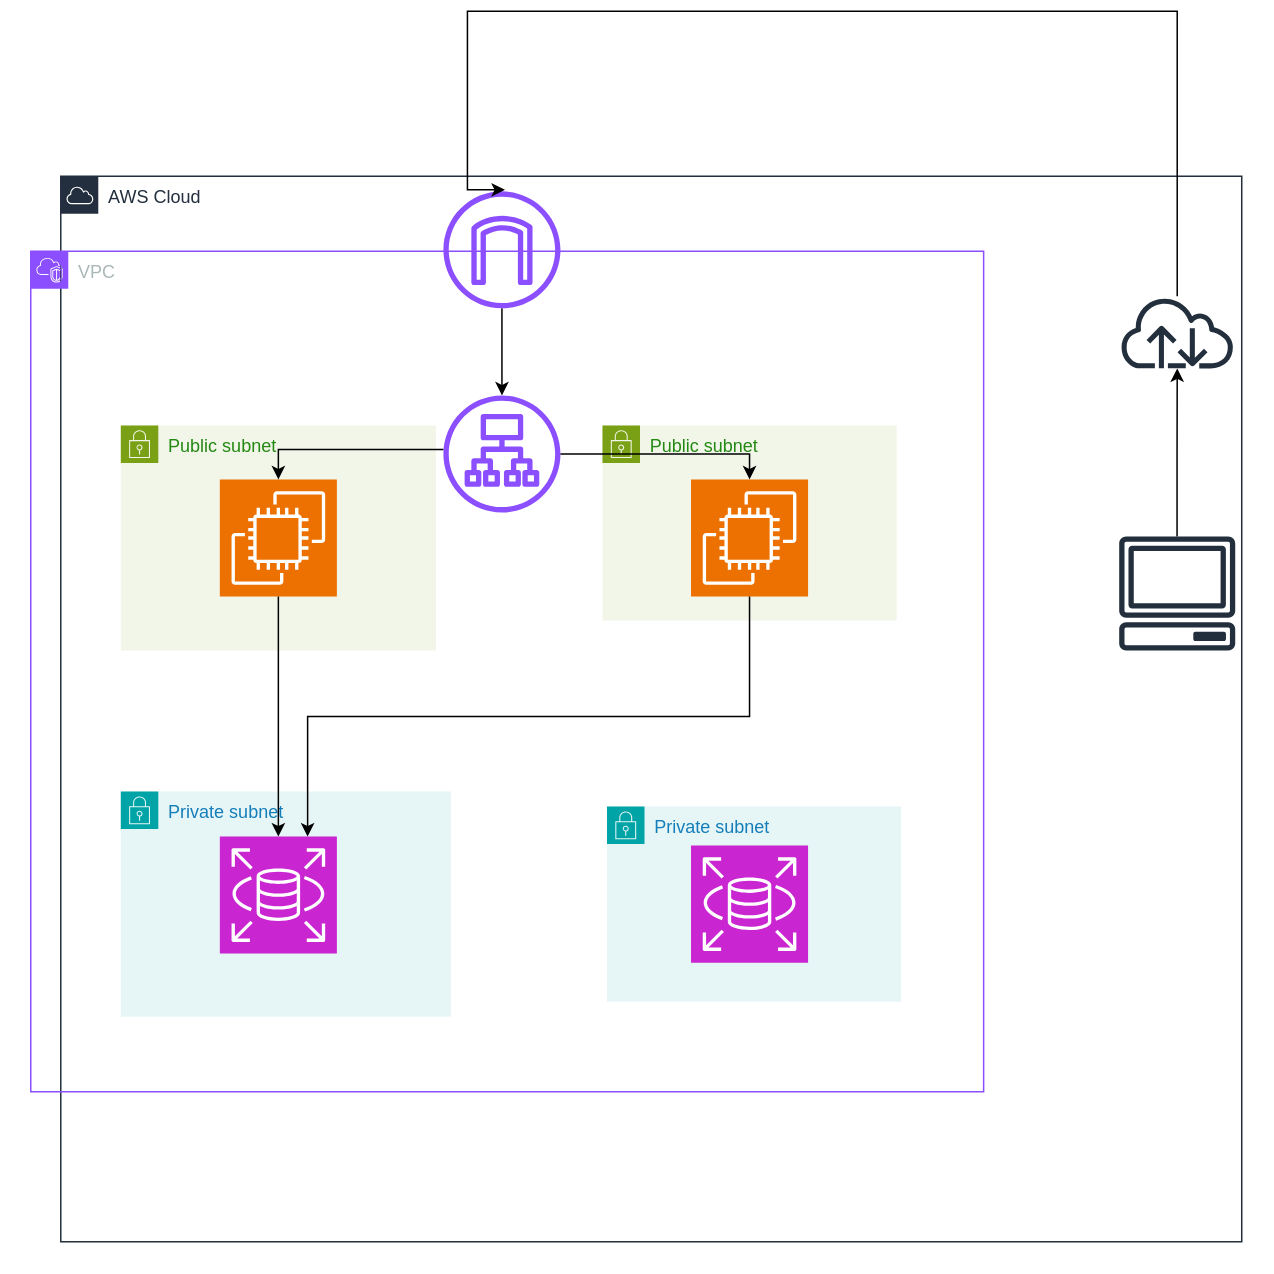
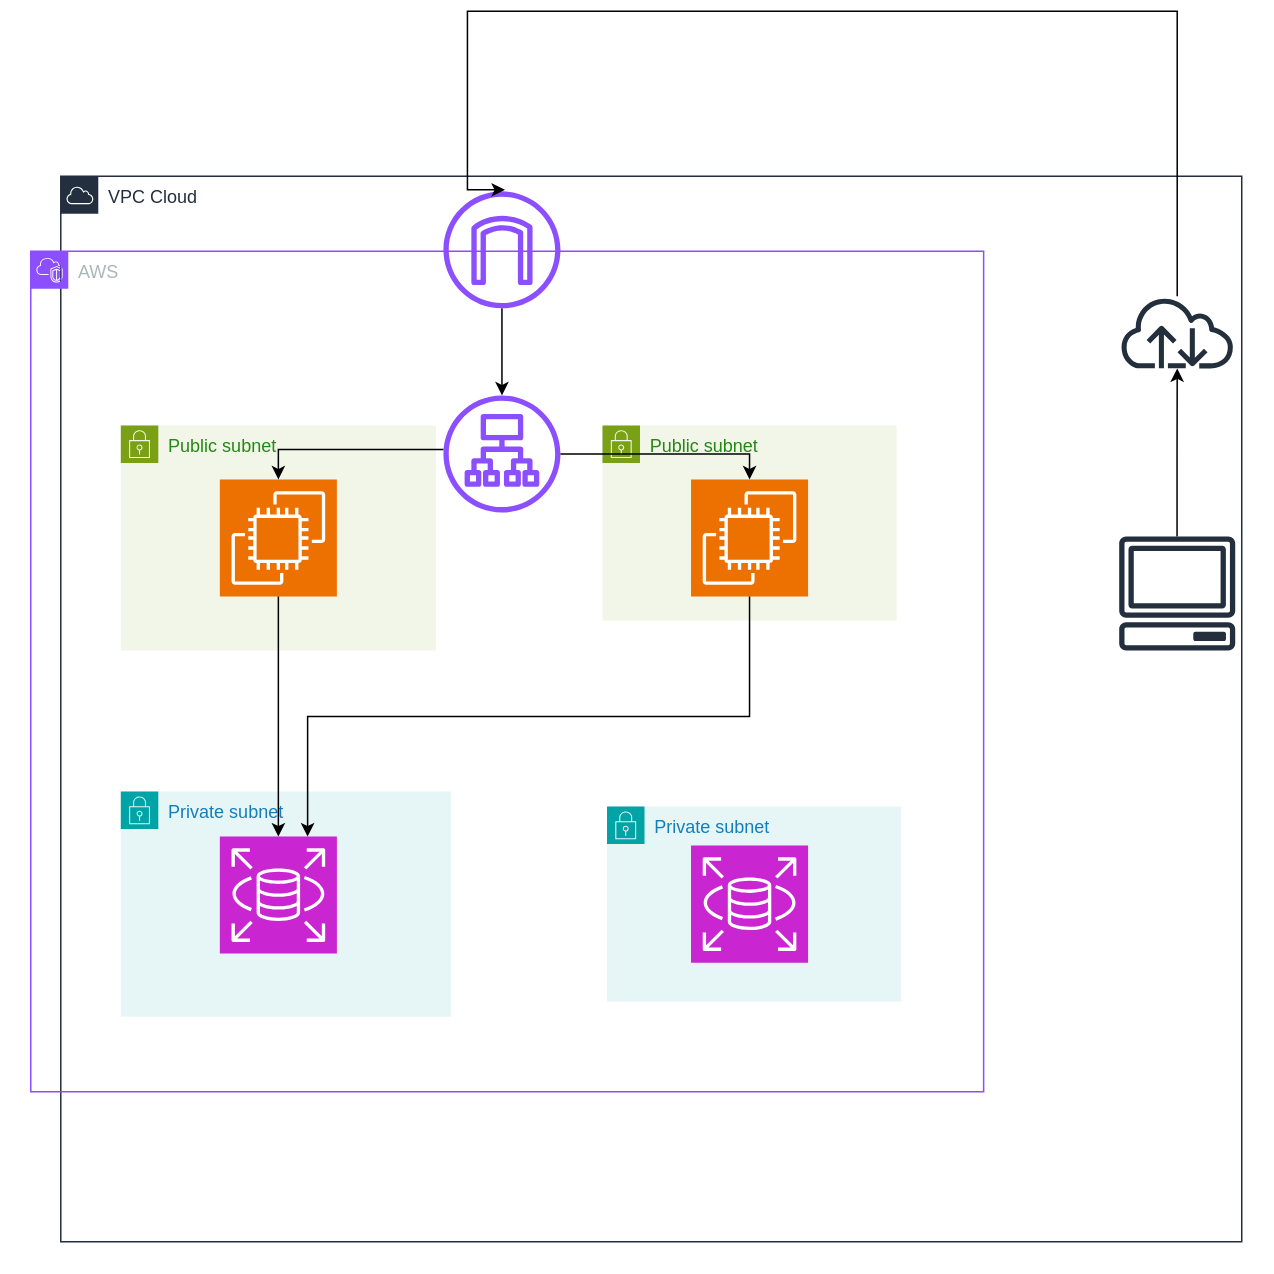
  <mxCell id="0" />
  <mxCell id="1" parent="0" />
- <mxCell id="2" value="AWS Cloud" style="points=[[0,0],[0.25,0],[0.5,0],[0.75,0],[1,0],[1,0.25],[1,0.5],[1,0.75],[1,1],[0.75,1],[0.5,1],[0.25,1],[0,1],[0,0.75],[0,0.5],[0,0.25]];outlineConnect=0;gradientColor=none;html=1;whiteSpace=wrap;fontSize=12;fontStyle=0;container=1;pointerEvents=0;collapsible=0;recursiveResize=0;shape=mxgraph.aws4.group;grIcon=mxgraph.aws4.group_aws_cloud;strokeColor=#232F3E;fillColor=none;verticalAlign=top;align=left;spacingLeft=30;fontColor=#232F3E;dashed=0;" parent="1" vertex="1"><mxGeometry x="40" y="20" width="787" height="710" as="geometry" /></mxCell>
- <mxCell id="3" value="VPC" style="points=[[0,0],[0.25,0],[0.5,0],[0.75,0],[1,0],[1,0.25],[1,0.5],[1,0.75],[1,1],[0.75,1],[0.5,1],[0.25,1],[0,1],[0,0.75],[0,0.5],[0,0.25]];outlineConnect=0;gradientColor=none;html=1;whiteSpace=wrap;fontSize=12;fontStyle=0;container=1;pointerEvents=0;collapsible=0;recursiveResize=0;shape=mxgraph.aws4.group;grIcon=mxgraph.aws4.group_vpc2;strokeColor=#8C4FFF;fillColor=none;verticalAlign=top;align=left;spacingLeft=30;fontColor=#AAB7B8;dashed=0;" parent="2" vertex="1"><mxGeometry x="-20" y="50" width="635" height="560" as="geometry" /></mxCell>
+ <mxCell id="2" value="VPC Cloud" style="points=[[0,0],[0.25,0],[0.5,0],[0.75,0],[1,0],[1,0.25],[1,0.5],[1,0.75],[1,1],[0.75,1],[0.5,1],[0.25,1],[0,1],[0,0.75],[0,0.5],[0,0.25]];outlineConnect=0;gradientColor=none;html=1;whiteSpace=wrap;fontSize=12;fontStyle=0;container=1;pointerEvents=0;collapsible=0;recursiveResize=0;shape=mxgraph.aws4.group;grIcon=mxgraph.aws4.group_aws_cloud;strokeColor=#232F3E;fillColor=none;verticalAlign=top;align=left;spacingLeft=30;fontColor=#232F3E;dashed=0;" parent="1" vertex="1"><mxGeometry x="40" y="20" width="787" height="710" as="geometry" /></mxCell>
+ <mxCell id="3" value="AWS" style="points=[[0,0],[0.25,0],[0.5,0],[0.75,0],[1,0],[1,0.25],[1,0.5],[1,0.75],[1,1],[0.75,1],[0.5,1],[0.25,1],[0,1],[0,0.75],[0,0.5],[0,0.25]];outlineConnect=0;gradientColor=none;html=1;whiteSpace=wrap;fontSize=12;fontStyle=0;container=1;pointerEvents=0;collapsible=0;recursiveResize=0;shape=mxgraph.aws4.group;grIcon=mxgraph.aws4.group_vpc2;strokeColor=#8C4FFF;fillColor=none;verticalAlign=top;align=left;spacingLeft=30;fontColor=#AAB7B8;dashed=0;" parent="2" vertex="1"><mxGeometry x="-20" y="50" width="635" height="560" as="geometry" /></mxCell>
  <mxCell id="4" value="Public subnet" style="points=[[0,0],[0.25,0],[0.5,0],[0.75,0],[1,0],[1,0.25],[1,0.5],[1,0.75],[1,1],[0.75,1],[0.5,1],[0.25,1],[0,1],[0,0.75],[0,0.5],[0,0.25]];outlineConnect=0;gradientColor=none;html=1;whiteSpace=wrap;fontSize=12;fontStyle=0;container=1;pointerEvents=0;collapsible=0;recursiveResize=0;shape=mxgraph.aws4.group;grIcon=mxgraph.aws4.group_security_group;grStroke=0;strokeColor=#7AA116;fillColor=#F2F6E8;verticalAlign=top;align=left;spacingLeft=30;fontColor=#248814;dashed=0;" parent="3" vertex="1"><mxGeometry x="60" y="116" width="210" height="150" as="geometry" /></mxCell>
  <mxCell id="5" value="" style="sketch=0;points=[[0,0,0],[0.25,0,0],[0.5,0,0],[0.75,0,0],[1,0,0],[0,1,0],[0.25,1,0],[0.5,1,0],[0.75,1,0],[1,1,0],[0,0.25,0],[0,0.5,0],[0,0.75,0],[1,0.25,0],[1,0.5,0],[1,0.75,0]];outlineConnect=0;fontColor=#232F3E;fillColor=#ED7100;strokeColor=#ffffff;dashed=0;verticalLabelPosition=bottom;verticalAlign=top;align=center;html=1;fontSize=12;fontStyle=0;aspect=fixed;shape=mxgraph.aws4.resourceIcon;resIcon=mxgraph.aws4.ec2;" parent="4" vertex="1"><mxGeometry x="66" y="36" width="78" height="78" as="geometry" /></mxCell>
  <mxCell id="6" value="Public subnet" style="points=[[0,0],[0.25,0],[0.5,0],[0.75,0],[1,0],[1,0.25],[1,0.5],[1,0.75],[1,1],[0.75,1],[0.5,1],[0.25,1],[0,1],[0,0.75],[0,0.5],[0,0.25]];outlineConnect=0;gradientColor=none;html=1;whiteSpace=wrap;fontSize=12;fontStyle=0;container=1;pointerEvents=0;collapsible=0;recursiveResize=0;shape=mxgraph.aws4.group;grIcon=mxgraph.aws4.group_security_group;grStroke=0;strokeColor=#7AA116;fillColor=#F2F6E8;verticalAlign=top;align=left;spacingLeft=30;fontColor=#248814;dashed=0;" parent="3" vertex="1"><mxGeometry x="381" y="116" width="196" height="130" as="geometry" /></mxCell>
  <mxCell id="7" value="" style="sketch=0;points=[[0,0,0],[0.25,0,0],[0.5,0,0],[0.75,0,0],[1,0,0],[0,1,0],[0.25,1,0],[0.5,1,0],[0.75,1,0],[1,1,0],[0,0.25,0],[0,0.5,0],[0,0.75,0],[1,0.25,0],[1,0.5,0],[1,0.75,0]];outlineConnect=0;fontColor=#232F3E;fillColor=#ED7100;strokeColor=#ffffff;dashed=0;verticalLabelPosition=bottom;verticalAlign=top;align=center;html=1;fontSize=12;fontStyle=0;aspect=fixed;shape=mxgraph.aws4.resourceIcon;resIcon=mxgraph.aws4.ec2;" parent="6" vertex="1"><mxGeometry x="59" y="36" width="78" height="78" as="geometry" /></mxCell>
  <mxCell id="8" style="edgeStyle=orthogonalEdgeStyle;rounded=0;orthogonalLoop=1;jettySize=auto;html=1;" parent="3" source="9" target="10" edge="1"><mxGeometry relative="1" as="geometry" /></mxCell>
  <mxCell id="9" value="" style="sketch=0;outlineConnect=0;fontColor=#232F3E;gradientColor=none;fillColor=#8C4FFF;strokeColor=none;dashed=0;verticalLabelPosition=bottom;verticalAlign=top;align=center;html=1;fontSize=12;fontStyle=0;aspect=fixed;pointerEvents=1;shape=mxgraph.aws4.internet_gateway;" parent="3" vertex="1"><mxGeometry x="275" y="-40" width="78" height="78" as="geometry" /></mxCell>
  <mxCell id="10" value="" style="sketch=0;outlineConnect=0;fontColor=#232F3E;gradientColor=none;fillColor=#8C4FFF;strokeColor=none;dashed=0;verticalLabelPosition=bottom;verticalAlign=top;align=center;html=1;fontSize=12;fontStyle=0;aspect=fixed;pointerEvents=1;shape=mxgraph.aws4.application_load_balancer;" parent="3" vertex="1"><mxGeometry x="275" y="96" width="78" height="78" as="geometry" /></mxCell>
  <mxCell id="11" value="Private subnet" style="points=[[0,0],[0.25,0],[0.5,0],[0.75,0],[1,0],[1,0.25],[1,0.5],[1,0.75],[1,1],[0.75,1],[0.5,1],[0.25,1],[0,1],[0,0.75],[0,0.5],[0,0.25]];outlineConnect=0;gradientColor=none;html=1;whiteSpace=wrap;fontSize=12;fontStyle=0;container=1;pointerEvents=0;collapsible=0;recursiveResize=0;shape=mxgraph.aws4.group;grIcon=mxgraph.aws4.group_security_group;grStroke=0;strokeColor=#00A4A6;fillColor=#E6F6F7;verticalAlign=top;align=left;spacingLeft=30;fontColor=#147EBA;dashed=0;" parent="3" vertex="1"><mxGeometry x="60" y="360" width="220" height="150" as="geometry" /></mxCell>
  <mxCell id="12" value="" style="sketch=0;points=[[0,0,0],[0.25,0,0],[0.5,0,0],[0.75,0,0],[1,0,0],[0,1,0],[0.25,1,0],[0.5,1,0],[0.75,1,0],[1,1,0],[0,0.25,0],[0,0.5,0],[0,0.75,0],[1,0.25,0],[1,0.5,0],[1,0.75,0]];outlineConnect=0;fontColor=#232F3E;fillColor=#C925D1;strokeColor=#ffffff;dashed=0;verticalLabelPosition=bottom;verticalAlign=top;align=center;html=1;fontSize=12;fontStyle=0;aspect=fixed;shape=mxgraph.aws4.resourceIcon;resIcon=mxgraph.aws4.rds;" parent="11" vertex="1"><mxGeometry x="66" y="30" width="78" height="78" as="geometry" /></mxCell>
  <mxCell id="13" value="Private subnet" style="points=[[0,0],[0.25,0],[0.5,0],[0.75,0],[1,0],[1,0.25],[1,0.5],[1,0.75],[1,1],[0.75,1],[0.5,1],[0.25,1],[0,1],[0,0.75],[0,0.5],[0,0.25]];outlineConnect=0;gradientColor=none;html=1;whiteSpace=wrap;fontSize=12;fontStyle=0;container=1;pointerEvents=0;collapsible=0;recursiveResize=0;shape=mxgraph.aws4.group;grIcon=mxgraph.aws4.group_security_group;grStroke=0;strokeColor=#00A4A6;fillColor=#E6F6F7;verticalAlign=top;align=left;spacingLeft=30;fontColor=#147EBA;dashed=0;" parent="3" vertex="1"><mxGeometry x="384" y="370" width="196" height="130" as="geometry" /></mxCell>
  <mxCell id="14" value="" style="sketch=0;points=[[0,0,0],[0.25,0,0],[0.5,0,0],[0.75,0,0],[1,0,0],[0,1,0],[0.25,1,0],[0.5,1,0],[0.75,1,0],[1,1,0],[0,0.25,0],[0,0.5,0],[0,0.75,0],[1,0.25,0],[1,0.5,0],[1,0.75,0]];outlineConnect=0;fontColor=#232F3E;fillColor=#C925D1;strokeColor=#ffffff;dashed=0;verticalLabelPosition=bottom;verticalAlign=top;align=center;html=1;fontSize=12;fontStyle=0;aspect=fixed;shape=mxgraph.aws4.resourceIcon;resIcon=mxgraph.aws4.rds;" parent="13" vertex="1"><mxGeometry x="56" y="26" width="78" height="78" as="geometry" /></mxCell>
  <mxCell id="15" style="edgeStyle=orthogonalEdgeStyle;rounded=0;orthogonalLoop=1;jettySize=auto;html=1;entryX=0.5;entryY=0;entryDx=0;entryDy=0;entryPerimeter=0;" parent="3" source="10" target="5" edge="1"><mxGeometry relative="1" as="geometry"><Array as="points"><mxPoint x="165" y="132" /></Array></mxGeometry></mxCell>
  <mxCell id="16" style="edgeStyle=orthogonalEdgeStyle;rounded=0;orthogonalLoop=1;jettySize=auto;html=1;entryX=0.5;entryY=0;entryDx=0;entryDy=0;entryPerimeter=0;" parent="3" source="10" target="7" edge="1"><mxGeometry relative="1" as="geometry"><Array as="points"><mxPoint x="479" y="135" /></Array></mxGeometry></mxCell>
  <mxCell id="17" style="edgeStyle=orthogonalEdgeStyle;rounded=0;orthogonalLoop=1;jettySize=auto;html=1;entryX=0.5;entryY=0;entryDx=0;entryDy=0;entryPerimeter=0;" parent="3" source="5" target="12" edge="1"><mxGeometry relative="1" as="geometry" /></mxCell>
  <mxCell id="18" style="edgeStyle=orthogonalEdgeStyle;rounded=0;orthogonalLoop=1;jettySize=auto;html=1;entryX=0.75;entryY=0;entryDx=0;entryDy=0;entryPerimeter=0;" parent="3" source="7" target="12" edge="1"><mxGeometry relative="1" as="geometry"><Array as="points"><mxPoint x="479" y="310" /><mxPoint x="185" y="310" /></Array></mxGeometry></mxCell>
  <mxCell id="19" value="" style="sketch=0;outlineConnect=0;fontColor=#232F3E;gradientColor=none;fillColor=#232F3D;strokeColor=none;dashed=0;verticalLabelPosition=bottom;verticalAlign=top;align=center;html=1;fontSize=12;fontStyle=0;aspect=fixed;pointerEvents=1;shape=mxgraph.aws4.internet;" parent="2" vertex="1"><mxGeometry x="705" y="80" width="78" height="48" as="geometry" /></mxCell>
  <mxCell id="20" style="edgeStyle=orthogonalEdgeStyle;rounded=0;orthogonalLoop=1;jettySize=auto;html=1;" parent="2" source="21" target="19" edge="1"><mxGeometry relative="1" as="geometry" /></mxCell>
  <mxCell id="21" value="" style="sketch=0;outlineConnect=0;fontColor=#232F3E;gradientColor=none;fillColor=#232F3D;strokeColor=none;dashed=0;verticalLabelPosition=bottom;verticalAlign=top;align=center;html=1;fontSize=12;fontStyle=0;aspect=fixed;pointerEvents=1;shape=mxgraph.aws4.client;" parent="2" vertex="1"><mxGeometry x="705" y="240" width="78" height="76" as="geometry" /></mxCell>
  <mxCell id="22" style="edgeStyle=orthogonalEdgeStyle;rounded=0;orthogonalLoop=1;jettySize=auto;html=1;entryX=0.526;entryY=-0.013;entryDx=0;entryDy=0;entryPerimeter=0;" parent="2" source="19" target="9" edge="1"><mxGeometry relative="1" as="geometry"><Array as="points"><mxPoint x="744" y="-110" /><mxPoint x="271" y="-110" /></Array></mxGeometry></mxCell>
